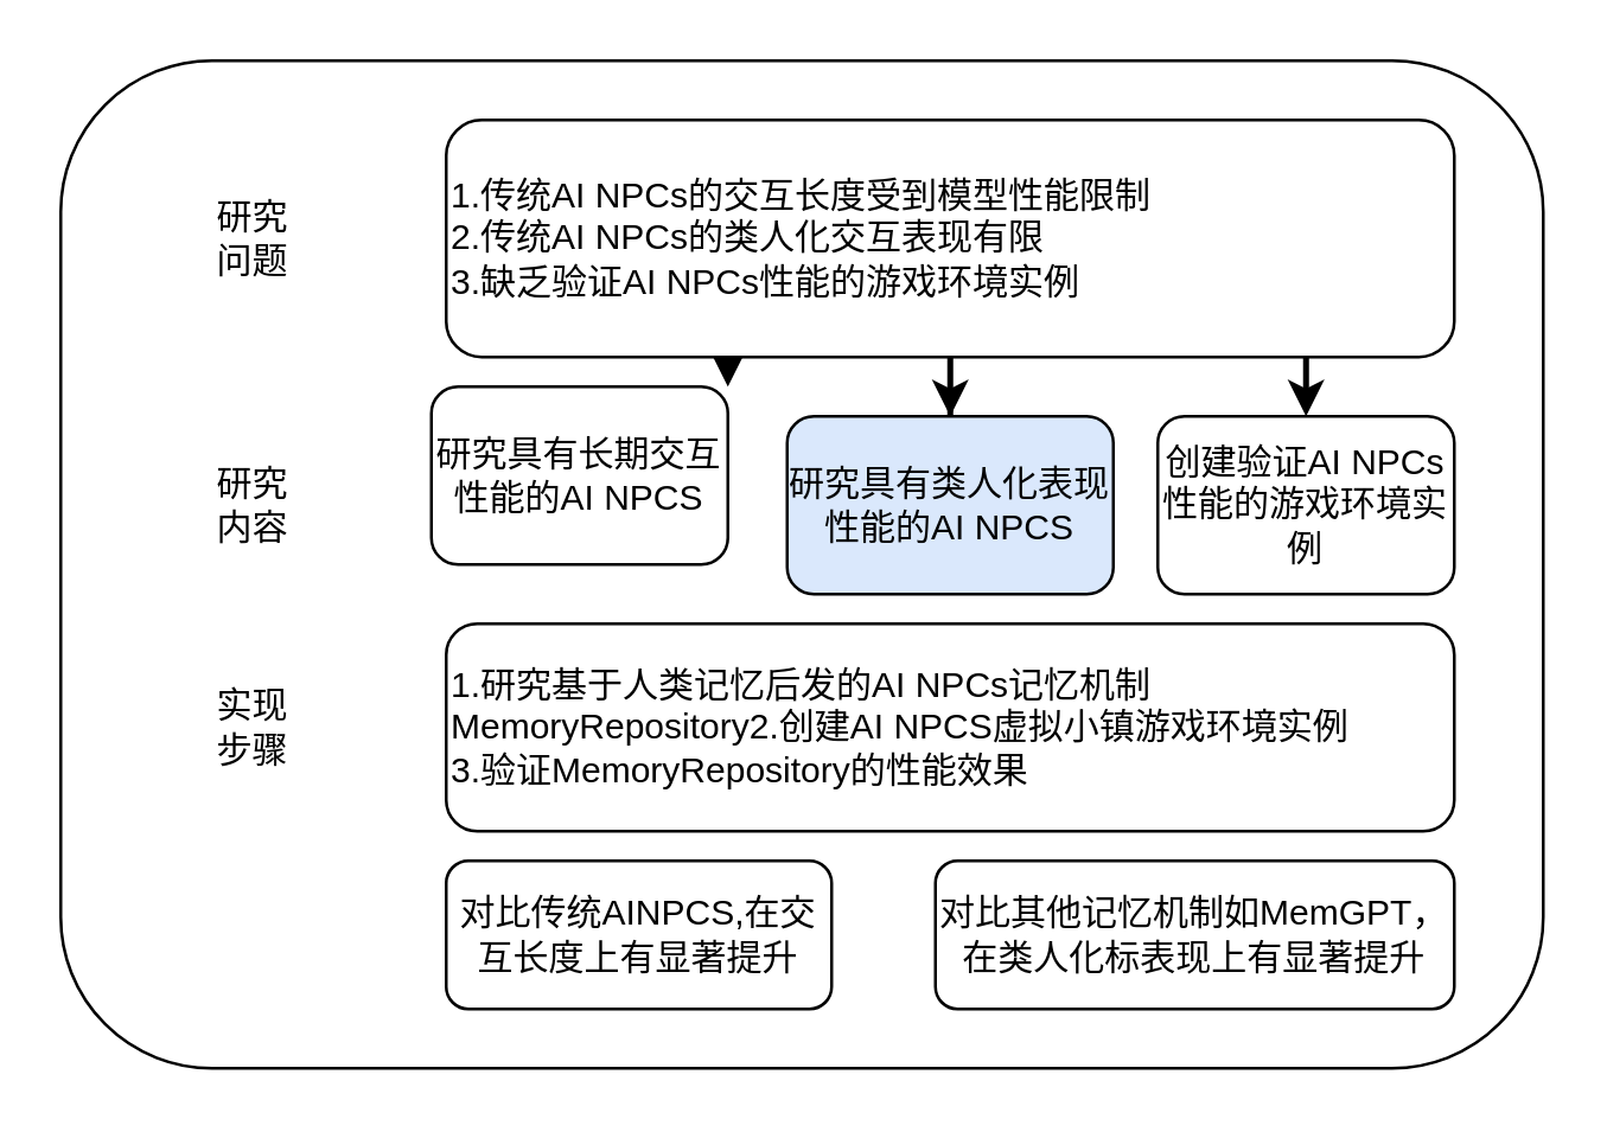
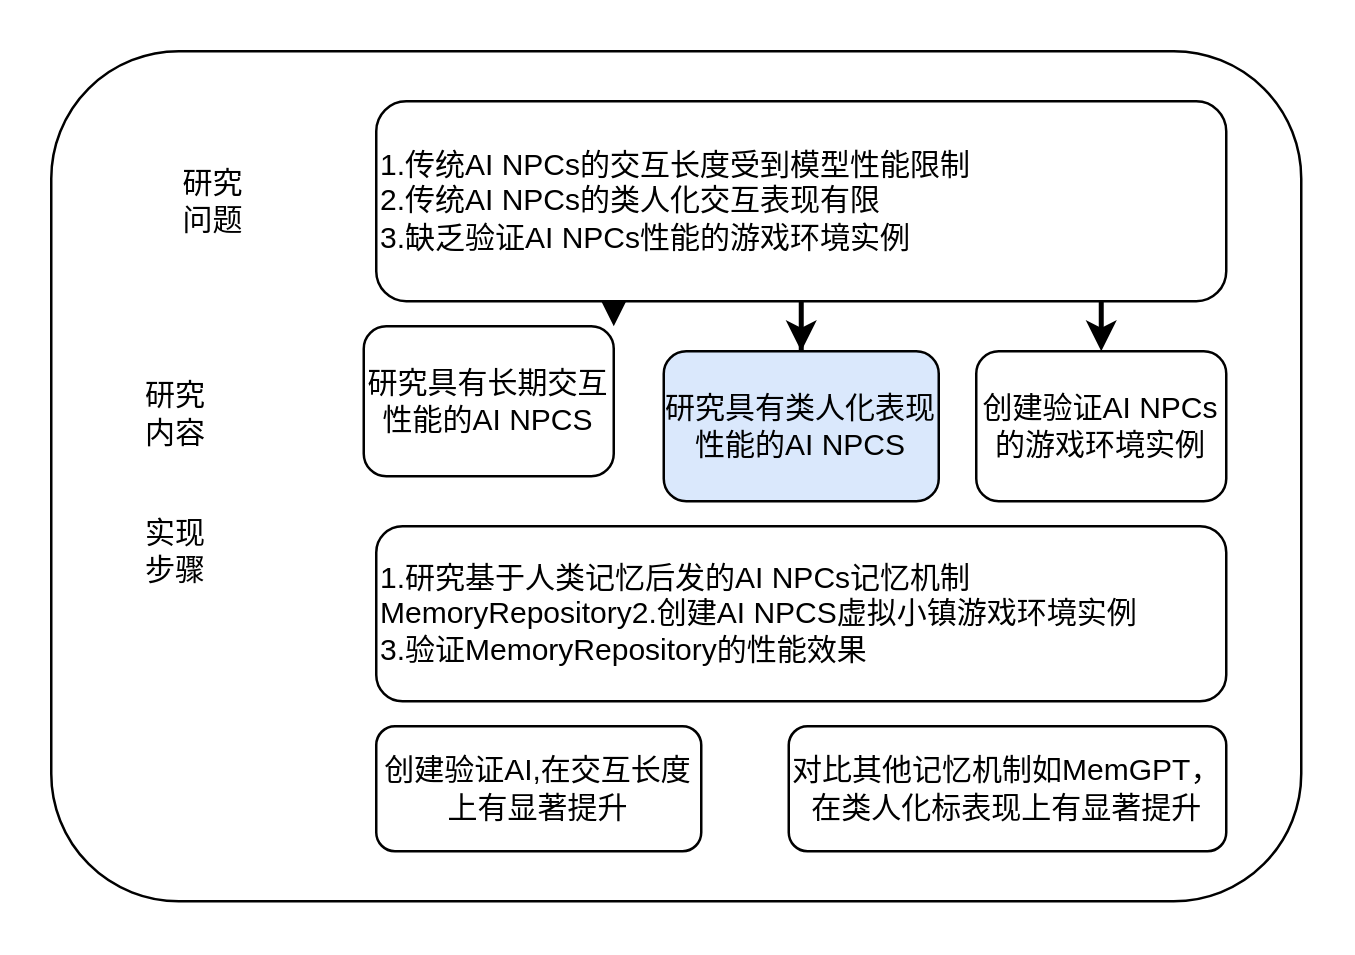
  <mxCell id="0" />
  <mxCell id="1" parent="0" />
  <mxCell id="2" value="" style="rounded=1;whiteSpace=wrap;html=1;" vertex="1" parent="1"><mxGeometry x="20" y="20" width="500" height="340" as="geometry" /></mxCell>
  <mxCell id="3" value="研究问题" style="text;html=1;align=center;verticalAlign=middle;whiteSpace=wrap;rounded=0;" vertex="1" parent="1"><mxGeometry x="70" y="65" width="30" height="30" as="geometry" /></mxCell>
- <mxCell id="4" value="研究内容" style="text;html=1;align=center;verticalAlign=middle;whiteSpace=wrap;rounded=0;" vertex="1" parent="1"><mxGeometry x="70" y="155" width="30" height="30" as="geometry" /></mxCell>
- <mxCell id="5" value="实现步骤" style="text;html=1;align=center;verticalAlign=middle;whiteSpace=wrap;rounded=0;" vertex="1" parent="1"><mxGeometry x="70" y="225" width="30" height="40" as="geometry" /></mxCell>
+ <mxCell id="4" value="研究内容" style="text;html=1;align=center;verticalAlign=middle;whiteSpace=wrap;rounded=0;" vertex="1" parent="1"><mxGeometry x="55" y="150" width="30" height="30" as="geometry" /></mxCell>
+ <mxCell id="5" value="实现步骤" style="text;html=1;align=center;verticalAlign=middle;whiteSpace=wrap;rounded=0;" vertex="1" parent="1"><mxGeometry x="55" y="200" width="30" height="40" as="geometry" /></mxCell>
  <mxCell id="6" style="edgeStyle=orthogonalEdgeStyle;rounded=0;orthogonalLoop=1;jettySize=auto;html=1;strokeWidth=2;" edge="1" parent="1" source="9" target="11"><mxGeometry relative="1" as="geometry" /></mxCell>
  <mxCell id="7" style="edgeStyle=orthogonalEdgeStyle;rounded=0;orthogonalLoop=1;jettySize=auto;html=1;strokeWidth=2;" edge="1" parent="1" source="9" target="10"><mxGeometry relative="1" as="geometry"><Array as="points"><mxPoint x="200" y="130" /><mxPoint x="200" y="130" /></Array></mxGeometry></mxCell>
  <mxCell id="8" style="edgeStyle=orthogonalEdgeStyle;rounded=0;orthogonalLoop=1;jettySize=auto;html=1;strokeWidth=2;" edge="1" parent="1" source="9" target="12"><mxGeometry relative="1" as="geometry"><Array as="points"><mxPoint x="440" y="130" /><mxPoint x="440" y="130" /></Array></mxGeometry></mxCell>
  <mxCell id="9" value="1.传统AI NPCs的交互长度受到模型性能限制&lt;div&gt;2.传统AI NPCs的类人化交互表现有限&lt;/div&gt;&lt;div&gt;3.缺乏验证AI NPCs性能的游戏环境实例&lt;/div&gt;" style="rounded=1;whiteSpace=wrap;html=1;align=left;" vertex="1" parent="1"><mxGeometry x="150" y="40" width="340" height="80" as="geometry" /></mxCell>
  <mxCell id="10" value="研究具有长期交互性能的AI NPCS" style="rounded=1;whiteSpace=wrap;html=1;" vertex="1" parent="1"><mxGeometry x="145" y="130" width="100" height="60" as="geometry" /></mxCell>
  <mxCell id="11" value="研究具有类人化表现性能的AI NPCS" style="rounded=1;whiteSpace=wrap;html=1;fillColor=#dae8fc;" vertex="1" parent="1"><mxGeometry x="265" y="140" width="110" height="60" as="geometry" /></mxCell>
- <mxCell id="12" value="创建验证AI NPCs性能的游戏环境实例" style="rounded=1;whiteSpace=wrap;html=1;" vertex="1" parent="1"><mxGeometry x="390" y="140" width="100" height="60" as="geometry" /></mxCell>
+ <mxCell id="12" value="创建验证AI NPCs的游戏环境实例" style="rounded=1;whiteSpace=wrap;html=1;" vertex="1" parent="1"><mxGeometry x="390" y="140" width="100" height="60" as="geometry" /></mxCell>
  <mxCell id="13" value="1.研究基于人类记忆后发的AI NPCs记忆机制MemoryRepository2.创建AI NPCS虚拟小镇游戏环境实例&lt;div&gt;3.验证MemoryRepository的性能效果&lt;/div&gt;" style="rounded=1;whiteSpace=wrap;html=1;align=left;" vertex="1" parent="1"><mxGeometry x="150" y="210" width="340" height="70" as="geometry" /></mxCell>
- <mxCell id="14" value="对比传统AINPCS,在交互长度上有显著提升" style="rounded=1;whiteSpace=wrap;html=1;" vertex="1" parent="1"><mxGeometry x="150" y="290" width="130" height="50" as="geometry" /></mxCell>
+ <mxCell id="14" value="创建验证AI,在交互长度上有显著提升" style="rounded=1;whiteSpace=wrap;html=1;" vertex="1" parent="1"><mxGeometry x="150" y="290" width="130" height="50" as="geometry" /></mxCell>
  <mxCell id="15" value="对比其他记忆机制如MemGPT，在类人化标表现上有显著提升" style="rounded=1;whiteSpace=wrap;html=1;" vertex="1" parent="1"><mxGeometry x="315" y="290" width="175" height="50" as="geometry" /></mxCell>
